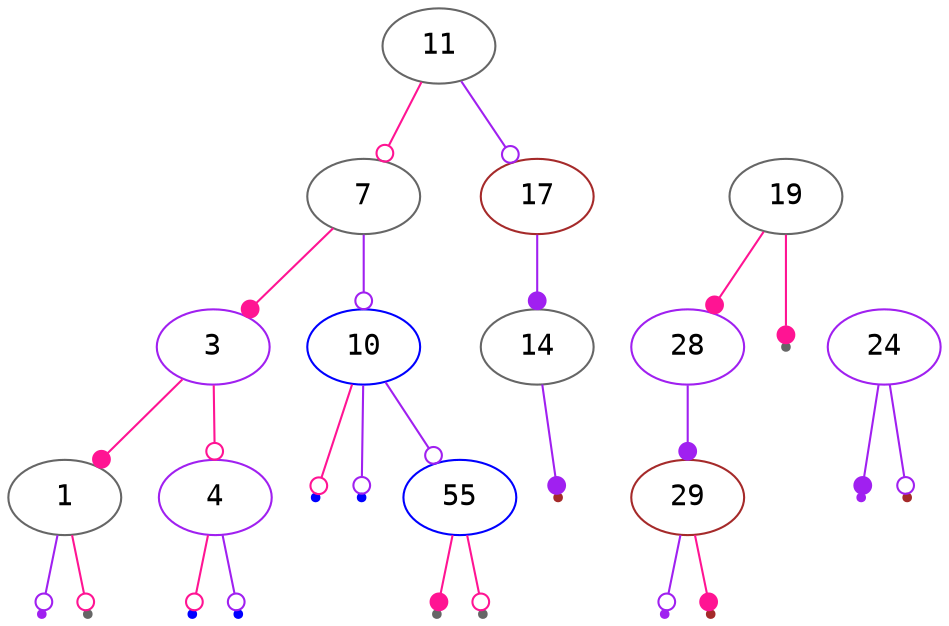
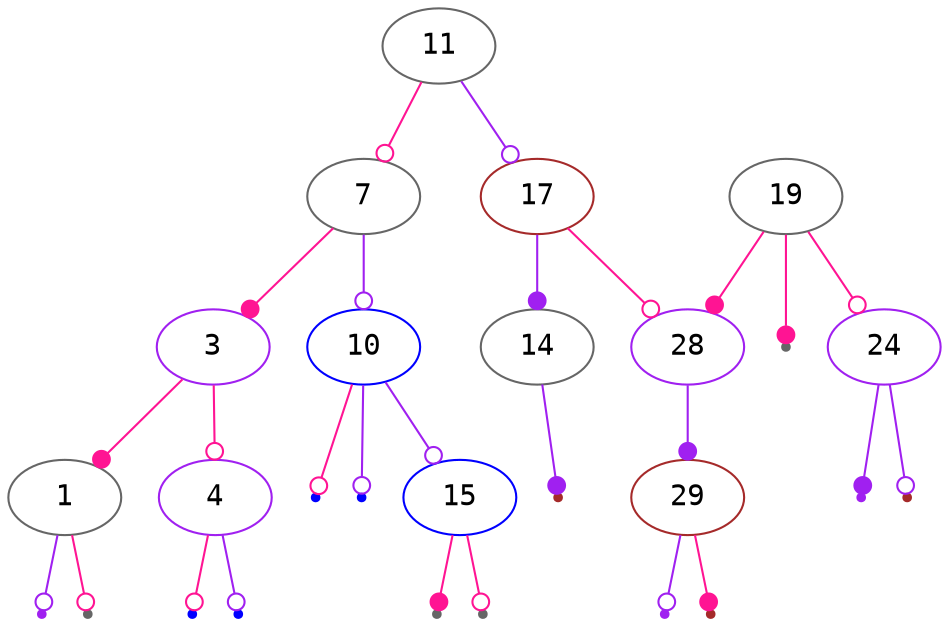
  digraph {
    fontname="DejaVu Sans Mono"
    node [color=gray40 fontname="DejaVu Sans Mono" shape=point]
    edge [arrowhead=odot color=deeppink fontname="DejaVu Sans Mono"]
    11 [shape=""]
    7 [shape=""]
    17 [color=brown shape=""]
    3 [color=purple shape=""]
    10 [color=blue shape=""]
    14 [shape=""]
    28 [color=purple shape=""]
    1 [shape=""]
    4 [color=purple shape=""]
    null18 [color=blue]
    null19 [color=blue]
-   15 [color=blue label=55 shape=""]
+   15 [color=blue shape=""]
    null14 [color=purple]
    null15
    null16 [color=blue]
    null17 [color=blue]
    null20 [color=brown]
    29 [color=brown shape=""]
    null21
    null22
    19 [shape=""]
    null23
    24 [color=purple shape=""]
    null26 [color=purple]
    null27 [color=brown]
    null24 [color=purple]
    null25 [color=brown]
    11 -> 7
    11 -> 17 [color=purple]
    7 -> 3 [arrowhead=dot]
    7 -> 10 [color=purple]
    17 -> 14 [arrowhead=dot color=purple]
+   17 -> 28
    3 -> 1 [arrowhead=dot]
    3 -> 4
    10 -> null18
    10 -> null19 [color=purple]
    10 -> 15 [color=purple]
    14 -> null20 [arrowhead=dot color=purple]
    28 -> 29 [arrowhead=dot color=purple]
    1 -> null14 [color=purple]
    1 -> null15
    4 -> null16
    4 -> null17 [color=purple]
    15 -> null21 [arrowhead=dot]
    15 -> null22
    29 -> null26 [color=purple]
    29 -> null27 [arrowhead=dot]
    19 -> 28 [arrowhead=dot]
    19 -> null23 [arrowhead=dot]
+   19 -> 24
    24 -> null24 [arrowhead=dot color=purple]
    24 -> null25 [color=purple]
  }
